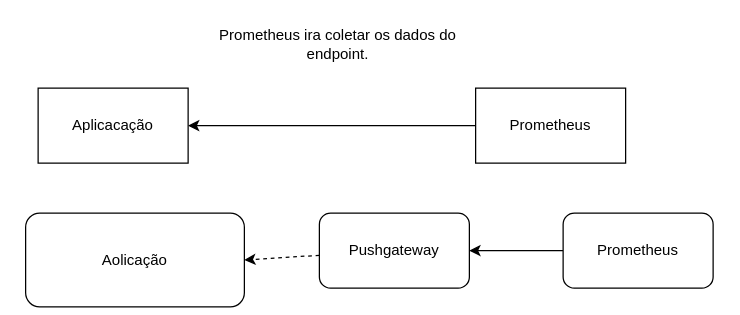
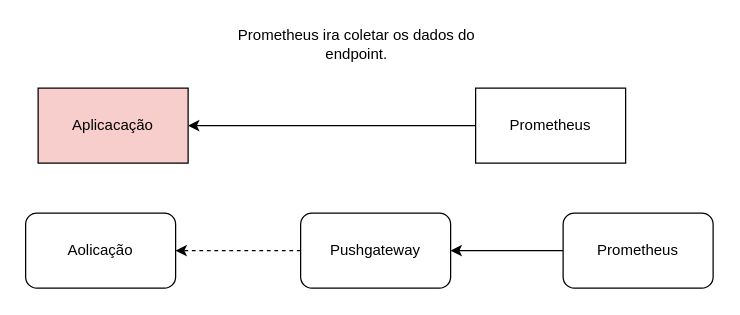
  <mxCell id="0" />
  <mxCell id="1" parent="0" />
- <mxCell id="2" value="Aplicacação" style="rounded=0;whiteSpace=wrap;html=1;" vertex="1" parent="1"><mxGeometry x="30" y="70" width="120" height="60" as="geometry" /></mxCell>
+ <mxCell id="2" value="Aplicacação" style="rounded=0;whiteSpace=wrap;html=1;fillColor=#f8cecc;" vertex="1" parent="1"><mxGeometry x="30" y="70" width="120" height="60" as="geometry" /></mxCell>
  <mxCell id="3" style="edgeStyle=none;html=1;entryX=1;entryY=0.5;entryDx=0;entryDy=0;" edge="1" parent="1" source="4" target="2"><mxGeometry relative="1" as="geometry" /></mxCell>
  <mxCell id="4" value="Prometheus" style="rounded=0;whiteSpace=wrap;html=1;" vertex="1" parent="1"><mxGeometry x="380" y="70" width="120" height="60" as="geometry" /></mxCell>
- <mxCell id="5" value="Prometheus ira coletar os dados do endpoint." style="text;html=1;strokeColor=none;fillColor=none;align=center;verticalAlign=middle;whiteSpace=wrap;rounded=0;" vertex="1" parent="1"><mxGeometry x="155" y="20" width="230" height="30" as="geometry" /></mxCell>
- <mxCell id="6" value="Aolicação" style="rounded=1;whiteSpace=wrap;html=1;" vertex="1" parent="1"><mxGeometry x="20" y="170" width="175" height="75" as="geometry" /></mxCell>
+ <mxCell id="5" value="Prometheus ira coletar os dados do endpoint." style="text;html=1;strokeColor=none;fillColor=none;align=center;verticalAlign=middle;whiteSpace=wrap;rounded=0;" vertex="1" parent="1"><mxGeometry x="170" y="20" width="230" height="30" as="geometry" /></mxCell>
+ <mxCell id="6" value="Aolicação" style="rounded=1;whiteSpace=wrap;html=1;" vertex="1" parent="1"><mxGeometry x="20" y="170" width="120" height="60" as="geometry" /></mxCell>
  <mxCell id="7" style="edgeStyle=none;html=1;entryX=1;entryY=0.5;entryDx=0;entryDy=0;dashed=1;" edge="1" parent="1" source="8" target="6"><mxGeometry relative="1" as="geometry" /></mxCell>
- <mxCell id="8" value="Pushgateway" style="rounded=1;whiteSpace=wrap;html=1;" vertex="1" parent="1"><mxGeometry x="255" y="170" width="120" height="60" as="geometry" /></mxCell>
+ <mxCell id="8" value="Pushgateway" style="rounded=1;whiteSpace=wrap;html=1;" vertex="1" parent="1"><mxGeometry x="240" y="170" width="120" height="60" as="geometry" /></mxCell>
  <mxCell id="9" style="edgeStyle=none;html=1;" edge="1" parent="1" source="10" target="8"><mxGeometry relative="1" as="geometry" /></mxCell>
  <mxCell id="10" value="Prometheus" style="rounded=1;whiteSpace=wrap;html=1;" vertex="1" parent="1"><mxGeometry x="450" y="170" width="120" height="60" as="geometry" /></mxCell>
